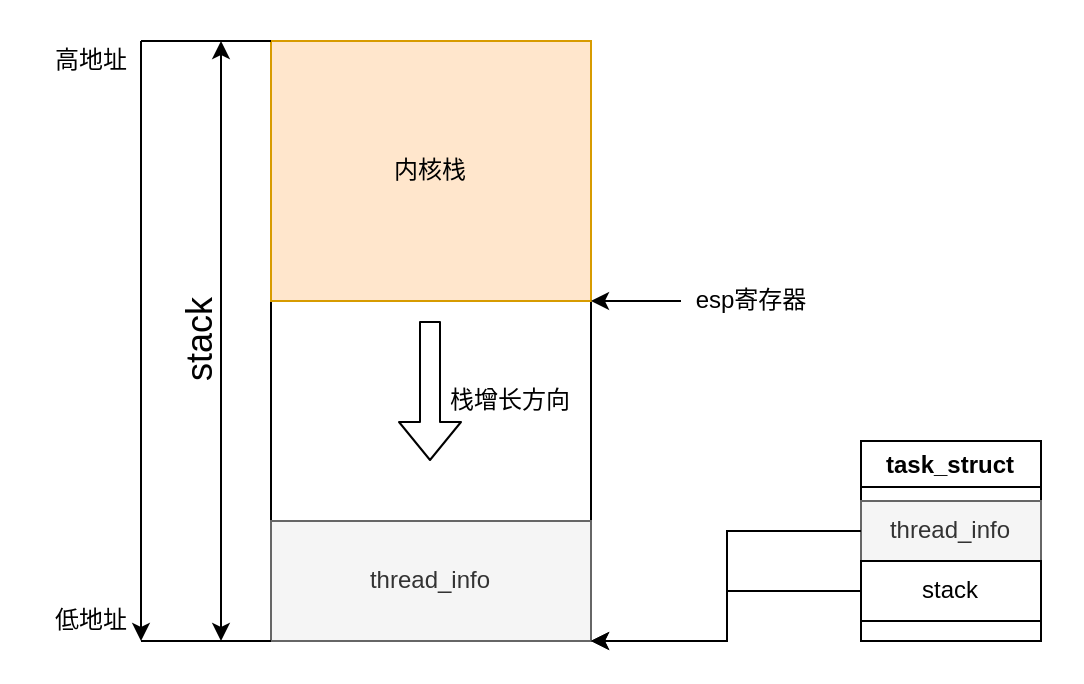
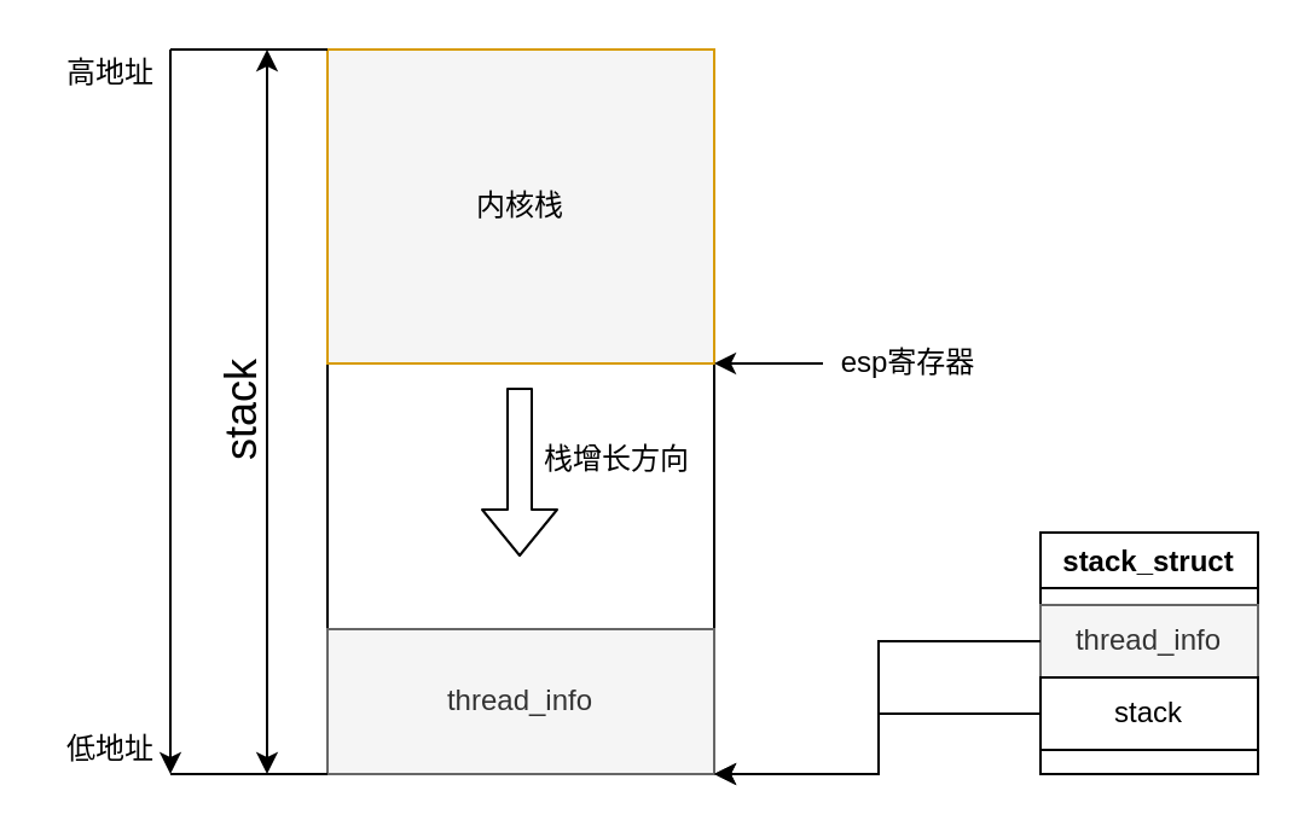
  <mxCell id="0" />
  <mxCell id="1" parent="0" />
  <mxCell id="2" value="" style="rounded=0;whiteSpace=wrap;html=1;" vertex="1" parent="1"><mxGeometry x="135" y="20" width="160" height="300" as="geometry" /></mxCell>
  <mxCell id="3" value="thread_info" style="rounded=0;whiteSpace=wrap;html=1;fillColor=#f5f5f5;strokeColor=#666666;fontColor=#333333;" vertex="1" parent="1"><mxGeometry x="135" y="260" width="160" height="60" as="geometry" /></mxCell>
- <mxCell id="4" value="内核栈" style="rounded=0;whiteSpace=wrap;html=1;fillColor=#ffe6cc;strokeColor=#d79b00;" vertex="1" parent="1"><mxGeometry x="135" y="20" width="160" height="130" as="geometry" /></mxCell>
+ <mxCell id="4" value="内核栈" style="rounded=0;whiteSpace=wrap;html=1;fillColor=#f5f5f5;strokeColor=#d79b00;" vertex="1" parent="1"><mxGeometry x="135" y="20" width="160" height="130" as="geometry" /></mxCell>
  <mxCell id="5" value="" style="shape=flexArrow;endArrow=classic;html=1;" edge="1" parent="1"><mxGeometry width="50" height="50" relative="1" as="geometry"><mxPoint x="214.5" y="160" as="sourcePoint" /><mxPoint x="214.5" y="230" as="targetPoint" /></mxGeometry></mxCell>
  <mxCell id="6" value="" style="endArrow=none;html=1;" edge="1" parent="1"><mxGeometry width="50" height="50" relative="1" as="geometry"><mxPoint x="70" y="20" as="sourcePoint" /><mxPoint x="135" y="20" as="targetPoint" /></mxGeometry></mxCell>
  <mxCell id="7" value="" style="endArrow=none;html=1;entryX=0;entryY=1;entryDx=0;entryDy=0;" edge="1" parent="1" target="2"><mxGeometry width="50" height="50" relative="1" as="geometry"><mxPoint x="70" y="320" as="sourcePoint" /><mxPoint x="120" y="310" as="targetPoint" /></mxGeometry></mxCell>
  <mxCell id="8" value="" style="endArrow=classic;startArrow=classic;html=1;" edge="1" parent="1"><mxGeometry width="50" height="50" relative="1" as="geometry"><mxPoint x="110" y="320" as="sourcePoint" /><mxPoint x="110" y="20" as="targetPoint" /></mxGeometry></mxCell>
  <mxCell id="9" value="&lt;font style=&quot;font-size: 18px&quot;&gt;stack&lt;/font&gt;" style="text;html=1;align=center;verticalAlign=middle;resizable=0;points=[];autosize=1;strokeColor=none;rotation=-90;" vertex="1" parent="1"><mxGeometry x="70" y="160" width="60" height="20" as="geometry" /></mxCell>
  <mxCell id="10" value="" style="endArrow=classic;html=1;" edge="1" parent="1"><mxGeometry width="50" height="50" relative="1" as="geometry"><mxPoint x="70" y="20" as="sourcePoint" /><mxPoint x="70" y="320" as="targetPoint" /></mxGeometry></mxCell>
  <mxCell id="11" value="高地址" style="text;html=1;align=center;verticalAlign=middle;resizable=0;points=[];autosize=1;strokeColor=none;" vertex="1" parent="1"><mxGeometry x="20" y="20" width="50" height="20" as="geometry" /></mxCell>
  <mxCell id="12" value="低地址" style="text;html=1;align=center;verticalAlign=middle;resizable=0;points=[];autosize=1;strokeColor=none;" vertex="1" parent="1"><mxGeometry x="20" y="300" width="50" height="20" as="geometry" /></mxCell>
- <mxCell id="13" value="栈增长方向" style="text;html=1;strokeColor=none;fillColor=none;align=center;verticalAlign=middle;whiteSpace=wrap;rounded=0;" vertex="1" parent="1"><mxGeometry x="220" y="190" width="70" height="20" as="geometry" /></mxCell>
+ <mxCell id="13" value="栈增长方向" style="text;html=1;strokeColor=none;fillColor=none;align=center;verticalAlign=middle;whiteSpace=wrap;rounded=0;" vertex="1" parent="1"><mxGeometry x="220" y="180" width="70" height="20" as="geometry" /></mxCell>
  <mxCell id="14" value="" style="endArrow=classic;html=1;entryX=1;entryY=1;entryDx=0;entryDy=0;" edge="1" parent="1" target="4"><mxGeometry width="50" height="50" relative="1" as="geometry"><mxPoint x="340" y="150" as="sourcePoint" /><mxPoint x="510" y="150" as="targetPoint" /></mxGeometry></mxCell>
  <mxCell id="15" value="esp寄存器" style="text;html=1;align=center;verticalAlign=middle;resizable=0;points=[];autosize=1;strokeColor=none;" vertex="1" parent="1"><mxGeometry x="340" y="140" width="70" height="20" as="geometry" /></mxCell>
- <mxCell id="16" value="task_struct" style="swimlane;" vertex="1" parent="1"><mxGeometry x="430" y="220" width="90" height="100" as="geometry" /></mxCell>
+ <mxCell id="16" value="stack_struct" style="swimlane;" vertex="1" parent="1"><mxGeometry x="430" y="220" width="90" height="100" as="geometry" /></mxCell>
  <mxCell id="17" value="thread_info" style="rounded=0;whiteSpace=wrap;html=1;fillColor=#f5f5f5;strokeColor=#666666;fontColor=#333333;" vertex="1" parent="16"><mxGeometry y="30" width="90" height="30" as="geometry" /></mxCell>
  <mxCell id="18" value="stack" style="rounded=0;whiteSpace=wrap;html=1;" vertex="1" parent="16"><mxGeometry y="60" width="90" height="30" as="geometry" /></mxCell>
  <mxCell id="19" style="edgeStyle=orthogonalEdgeStyle;rounded=0;orthogonalLoop=1;jettySize=auto;html=1;exitX=0;exitY=0.5;exitDx=0;exitDy=0;entryX=1;entryY=1;entryDx=0;entryDy=0;" edge="1" parent="1" source="17" target="2"><mxGeometry relative="1" as="geometry"><Array as="points"><mxPoint x="363" y="265" /><mxPoint x="363" y="320" /></Array></mxGeometry></mxCell>
  <mxCell id="20" style="edgeStyle=orthogonalEdgeStyle;rounded=0;orthogonalLoop=1;jettySize=auto;html=1;exitX=0;exitY=0.5;exitDx=0;exitDy=0;entryX=1;entryY=1;entryDx=0;entryDy=0;" edge="1" parent="1" source="18" target="2"><mxGeometry relative="1" as="geometry"><Array as="points"><mxPoint x="363" y="295" /><mxPoint x="363" y="320" /></Array></mxGeometry></mxCell>
